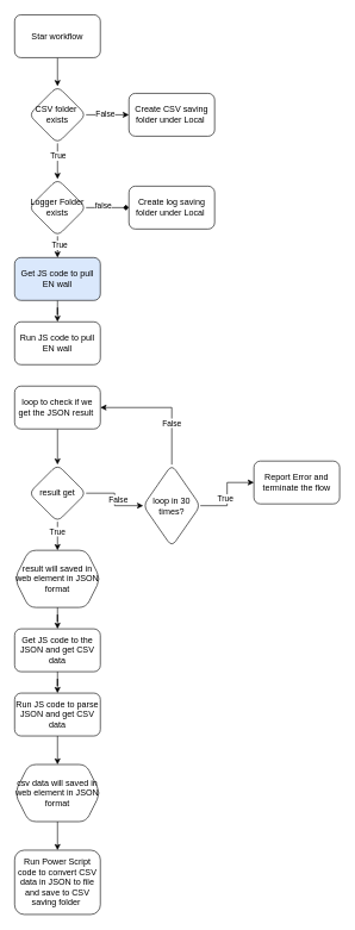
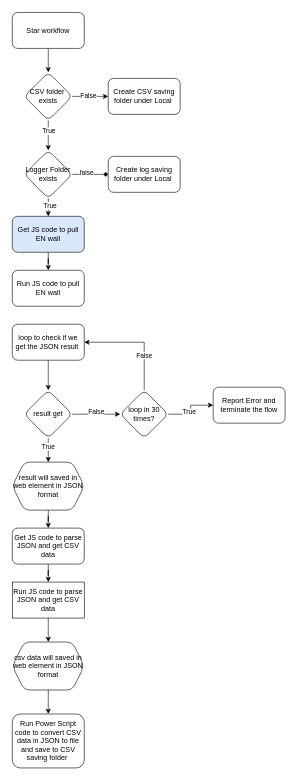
  <mxCell id="0" />
  <mxCell id="1" parent="0" />
  <mxCell id="2" value="" style="edgeStyle=orthogonalEdgeStyle;rounded=0;orthogonalLoop=1;jettySize=auto;html=1;" edge="1" parent="1" source="3" target="8"><mxGeometry relative="1" as="geometry" /></mxCell>
  <mxCell id="3" value="Star workflow" style="rounded=1;whiteSpace=wrap;html=1;align=center;" vertex="1" parent="1"><mxGeometry x="20" y="20" width="120" height="60" as="geometry" /></mxCell>
  <mxCell id="4" value="" style="edgeStyle=orthogonalEdgeStyle;rounded=0;orthogonalLoop=1;jettySize=auto;html=1;" edge="1" parent="1" source="8" target="9"><mxGeometry relative="1" as="geometry" /></mxCell>
  <mxCell id="5" value="False" style="edgeLabel;html=1;align=center;verticalAlign=middle;resizable=0;points=[];" vertex="1" connectable="0" parent="4"><mxGeometry x="-0.133" y="2" relative="1" as="geometry"><mxPoint as="offset" /></mxGeometry></mxCell>
  <mxCell id="6" value="" style="edgeStyle=orthogonalEdgeStyle;rounded=0;orthogonalLoop=1;jettySize=auto;html=1;" edge="1" parent="1" source="8" target="14"><mxGeometry relative="1" as="geometry" /></mxCell>
  <mxCell id="7" value="True" style="edgeLabel;html=1;align=center;verticalAlign=middle;resizable=0;points=[];" vertex="1" connectable="0" parent="6"><mxGeometry x="-0.32" relative="1" as="geometry"><mxPoint as="offset" /></mxGeometry></mxCell>
  <mxCell id="8" value="CSV folder&amp;nbsp; exists" style="rhombus;whiteSpace=wrap;html=1;rounded=1;" vertex="1" parent="1"><mxGeometry x="40" y="120" width="80" height="80" as="geometry" /></mxCell>
  <mxCell id="9" value="Create CSV saving folder under Local&amp;nbsp;" style="whiteSpace=wrap;html=1;rounded=1;" vertex="1" parent="1"><mxGeometry x="180" y="130" width="120" height="60" as="geometry" /></mxCell>
  <mxCell id="10" value="" style="edgeStyle=orthogonalEdgeStyle;rounded=0;orthogonalLoop=1;jettySize=auto;html=1;endArrow=diamond;" edge="1" parent="1" source="14" target="15"><mxGeometry relative="1" as="geometry" /></mxCell>
  <mxCell id="11" value="false" style="edgeLabel;html=1;align=center;verticalAlign=middle;resizable=0;points=[];" vertex="1" connectable="0" parent="10"><mxGeometry x="-0.233" y="3" relative="1" as="geometry"><mxPoint as="offset" /></mxGeometry></mxCell>
  <mxCell id="12" value="" style="edgeStyle=orthogonalEdgeStyle;rounded=0;orthogonalLoop=1;jettySize=auto;html=1;" edge="1" parent="1" source="14" target="17"><mxGeometry relative="1" as="geometry" /></mxCell>
  <mxCell id="13" value="True" style="edgeLabel;html=1;align=center;verticalAlign=middle;resizable=0;points=[];" vertex="1" connectable="0" parent="12"><mxGeometry x="0.28" y="2" relative="1" as="geometry"><mxPoint as="offset" /></mxGeometry></mxCell>
  <mxCell id="14" value="Logger Folder exists" style="rhombus;whiteSpace=wrap;html=1;rounded=1;" vertex="1" parent="1"><mxGeometry x="40" y="250" width="80" height="80" as="geometry" /></mxCell>
  <mxCell id="15" value="Create log saving folder under Local&amp;nbsp;" style="whiteSpace=wrap;html=1;rounded=1;" vertex="1" parent="1"><mxGeometry x="180" y="260" width="120" height="60" as="geometry" /></mxCell>
  <mxCell id="16" value="" style="edgeStyle=orthogonalEdgeStyle;rounded=0;orthogonalLoop=1;jettySize=auto;html=1;" edge="1" parent="1" source="17" target="18"><mxGeometry relative="1" as="geometry" /></mxCell>
  <mxCell id="17" value="Get JS code to pull EN wall" style="whiteSpace=wrap;html=1;rounded=1;fillColor=#dae8fc;" vertex="1" parent="1"><mxGeometry x="20" y="360" width="120" height="60" as="geometry" /></mxCell>
  <mxCell id="18" value="Run JS code to pull EN wall" style="whiteSpace=wrap;html=1;rounded=1;" vertex="1" parent="1"><mxGeometry x="20" y="450" width="120" height="60" as="geometry" /></mxCell>
  <mxCell id="19" value="" style="edgeStyle=orthogonalEdgeStyle;rounded=0;orthogonalLoop=1;jettySize=auto;html=1;" edge="1" parent="1" source="20" target="22"><mxGeometry relative="1" as="geometry" /></mxCell>
  <mxCell id="20" value="result will saved in web element in JSON format" style="shape=hexagon;perimeter=hexagonPerimeter2;whiteSpace=wrap;html=1;fixedSize=1;rounded=1;" vertex="1" parent="1"><mxGeometry x="20" y="770" width="120" height="80" as="geometry" /></mxCell>
  <mxCell id="21" value="" style="edgeStyle=orthogonalEdgeStyle;rounded=0;orthogonalLoop=1;jettySize=auto;html=1;" edge="1" parent="1" source="22" target="24"><mxGeometry relative="1" as="geometry" /></mxCell>
- <mxCell id="22" value="Get JS code to the JSON and get CSV data" style="whiteSpace=wrap;html=1;rounded=1;" vertex="1" parent="1"><mxGeometry x="20" y="880" width="120" height="60" as="geometry" /></mxCell>
+ <mxCell id="22" value="Get JS code to parse JSON and get CSV data" style="whiteSpace=wrap;html=1;rounded=1;" vertex="1" parent="1"><mxGeometry x="20" y="880" width="120" height="60" as="geometry" /></mxCell>
  <mxCell id="23" value="" style="edgeStyle=orthogonalEdgeStyle;rounded=0;orthogonalLoop=1;jettySize=auto;html=1;" edge="1" parent="1" source="24" target="26"><mxGeometry relative="1" as="geometry" /></mxCell>
- <mxCell id="24" value="Run JS code to parse JSON and get CSV data" style="whiteSpace=wrap;html=1;rounded=1;" vertex="1" parent="1"><mxGeometry x="20" y="970" width="120" height="60" as="geometry" /></mxCell>
+ <mxCell id="24" value="Run JS code to parse JSON and get CSV data" style="whiteSpace=wrap;html=1;rounded=0;" vertex="1" parent="1"><mxGeometry x="20" y="970" width="120" height="60" as="geometry" /></mxCell>
  <mxCell id="25" value="" style="edgeStyle=orthogonalEdgeStyle;rounded=0;orthogonalLoop=1;jettySize=auto;html=1;" edge="1" parent="1" source="26" target="27"><mxGeometry relative="1" as="geometry" /></mxCell>
  <mxCell id="26" value="csv data will saved in web element in JSON format" style="shape=hexagon;perimeter=hexagonPerimeter2;whiteSpace=wrap;html=1;fixedSize=1;rounded=1;" vertex="1" parent="1"><mxGeometry x="20" y="1070" width="120" height="80" as="geometry" /></mxCell>
  <mxCell id="27" value="Run Power Script code to convert CSV data in JSON to file and save to CSV saving folder&amp;nbsp;" style="whiteSpace=wrap;html=1;rounded=1;" vertex="1" parent="1"><mxGeometry x="20" y="1190" width="120" height="90" as="geometry" /></mxCell>
  <mxCell id="28" value="" style="edgeStyle=orthogonalEdgeStyle;rounded=0;orthogonalLoop=1;jettySize=auto;html=1;" edge="1" parent="1" source="29" target="34"><mxGeometry relative="1" as="geometry" /></mxCell>
  <mxCell id="29" value="loop to check if we get the JSON result&amp;nbsp;" style="whiteSpace=wrap;html=1;rounded=1;" vertex="1" parent="1"><mxGeometry x="20" y="540" width="120" height="60" as="geometry" /></mxCell>
  <mxCell id="30" value="" style="edgeStyle=orthogonalEdgeStyle;rounded=0;orthogonalLoop=1;jettySize=auto;html=1;" edge="1" parent="1" source="34" target="20"><mxGeometry relative="1" as="geometry" /></mxCell>
  <mxCell id="31" value="True" style="edgeLabel;html=1;align=center;verticalAlign=middle;resizable=0;points=[];" vertex="1" connectable="0" parent="30"><mxGeometry x="-0.35" y="-1" relative="1" as="geometry"><mxPoint as="offset" /></mxGeometry></mxCell>
  <mxCell id="32" value="" style="edgeStyle=orthogonalEdgeStyle;rounded=0;orthogonalLoop=1;jettySize=auto;html=1;" edge="1" parent="1" source="34" target="39"><mxGeometry relative="1" as="geometry" /></mxCell>
  <mxCell id="33" value="False" style="edgeLabel;html=1;align=center;verticalAlign=middle;resizable=0;points=[];" vertex="1" connectable="0" parent="32"><mxGeometry x="-0.025" y="4" relative="1" as="geometry"><mxPoint as="offset" /></mxGeometry></mxCell>
  <mxCell id="34" value="result get" style="rhombus;whiteSpace=wrap;html=1;rounded=1;" vertex="1" parent="1"><mxGeometry x="40" y="650" width="80" height="80" as="geometry" /></mxCell>
  <mxCell id="35" style="edgeStyle=orthogonalEdgeStyle;rounded=0;orthogonalLoop=1;jettySize=auto;html=1;entryX=1;entryY=0.5;entryDx=0;entryDy=0;" edge="1" parent="1" source="39" target="29"><mxGeometry relative="1" as="geometry"><Array as="points"><mxPoint x="240" y="570" /></Array></mxGeometry></mxCell>
  <mxCell id="36" value="False" style="edgeLabel;html=1;align=center;verticalAlign=middle;resizable=0;points=[];" vertex="1" connectable="0" parent="35"><mxGeometry x="-0.344" y="1" relative="1" as="geometry"><mxPoint as="offset" /></mxGeometry></mxCell>
  <mxCell id="37" value="" style="edgeStyle=orthogonalEdgeStyle;rounded=0;orthogonalLoop=1;jettySize=auto;html=1;" edge="1" parent="1" source="39" target="40"><mxGeometry relative="1" as="geometry" /></mxCell>
  <mxCell id="38" value="True" style="edgeLabel;html=1;align=center;verticalAlign=middle;resizable=0;points=[];" vertex="1" connectable="0" parent="37"><mxGeometry x="-0.1" y="3" relative="1" as="geometry"><mxPoint as="offset" /></mxGeometry></mxCell>
- <mxCell id="39" value="loop in 30 times?" style="rhombus;whiteSpace=wrap;html=1;rounded=1;" vertex="1" parent="1"><mxGeometry x="200" y="650" width="80" height="115" as="geometry" /></mxCell>
+ <mxCell id="39" value="loop in 30 times?" style="rhombus;whiteSpace=wrap;html=1;rounded=1;" vertex="1" parent="1"><mxGeometry x="200" y="650" width="80" height="80" as="geometry" /></mxCell>
  <mxCell id="40" value="Report Error and terminate the flow" style="whiteSpace=wrap;html=1;rounded=1;" vertex="1" parent="1"><mxGeometry x="355" y="645" width="120" height="60" as="geometry" /></mxCell>
